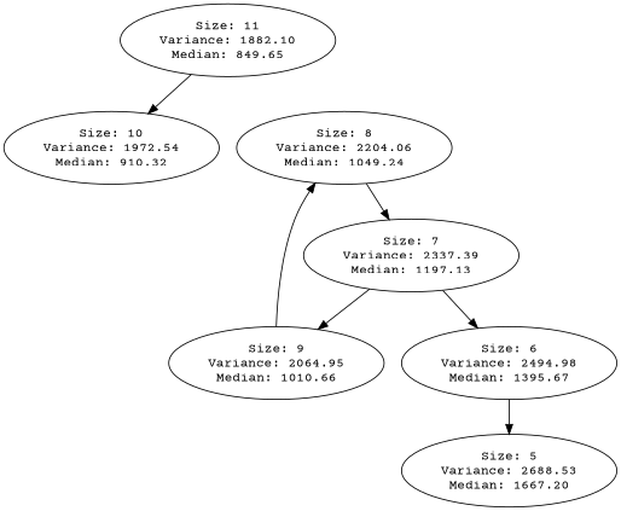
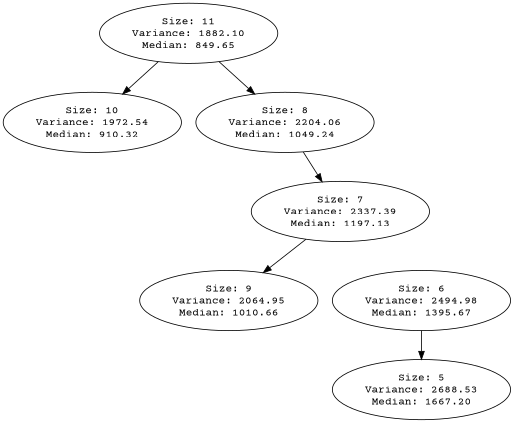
  digraph {
    L=6
    fontname="Courier Prime"
    node [fontname="Courier Prime"]
    edge [fontname="Courier Prime"]
    "Size: 11\nVariance: 1882.10\nMedian: 849.65"
    "Size: 10\nVariance: 1972.54\nMedian: 910.32"
    "Size: 9\nVariance: 2064.95\nMedian: 1010.66"
    "Size: 8\nVariance: 2204.06\nMedian: 1049.24"
    "Size: 7\nVariance: 2337.39\nMedian: 1197.13"
    "Size: 6\nVariance: 2494.98\nMedian: 1395.67"
    "Size: 5\nVariance: 2688.53\nMedian: 1667.20"
    "Size: 11\nVariance: 1882.10\nMedian: 849.65" -> "Size: 10\nVariance: 1972.54\nMedian: 910.32"
-   "Size: 9\nVariance: 2064.95\nMedian: 1010.66" -> "Size: 8\nVariance: 2204.06\nMedian: 1049.24"
+   "Size: 11\nVariance: 1882.10\nMedian: 849.65" -> "Size: 8\nVariance: 2204.06\nMedian: 1049.24"
    "Size: 8\nVariance: 2204.06\nMedian: 1049.24" -> "Size: 7\nVariance: 2337.39\nMedian: 1197.13"
    "Size: 7\nVariance: 2337.39\nMedian: 1197.13" -> "Size: 9\nVariance: 2064.95\nMedian: 1010.66"
-   "Size: 7\nVariance: 2337.39\nMedian: 1197.13" -> "Size: 6\nVariance: 2494.98\nMedian: 1395.67"
    "Size: 6\nVariance: 2494.98\nMedian: 1395.67" -> "Size: 5\nVariance: 2688.53\nMedian: 1667.20"
  }
